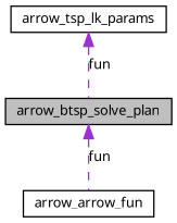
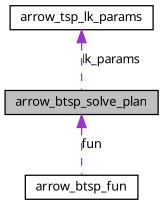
  digraph {
    fontname="Noto Sans"
    node [color=black fontname="Noto Sans" fontsize=10 shape=record]
    edge [color=darkorchid3 dir=back fontname="Noto Sans" fontsize=10 labelfontname=FreeSans labelfontsize=10 style=dashed]
    n1 [fillcolor=grey75 fontcolor=black height=0.2 label=arrow_btsp_solve_plan style=filled width=0.4]
-   n2 [height=0.2 label=arrow_arrow_fun width=0.4]
+   n2 [height=0.2 label=arrow_btsp_fun width=0.4]
    n3 [height=0.2 label=arrow_tsp_lk_params width=0.4]
    n1 -> n2 [label=fun]
-   n3 -> n1 [label=fun]
+   n3 -> n1 [label=lk_params]
  }
